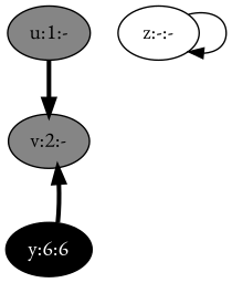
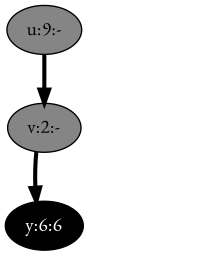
  digraph {
    fontname="EB Garamond"
    node [fillcolor=gray52 fontname="EB Garamond" style=filled]
    edge [fontname="EB Garamond" penwidth=3]
-   n1 [label="u:1:-"]
+   n1 [label="u:9:-"]
    n2 [label="v:2:-"]
    n3 [fillcolor=black fontcolor=white label="y:6:6"]
-   n4 [label="z:-:-" fillcolor="" style=""]
    n1 -> n2
-   n3 -> n2
-   n4 -> n4 [penwidth=1]
+   n2 -> n3
  }
